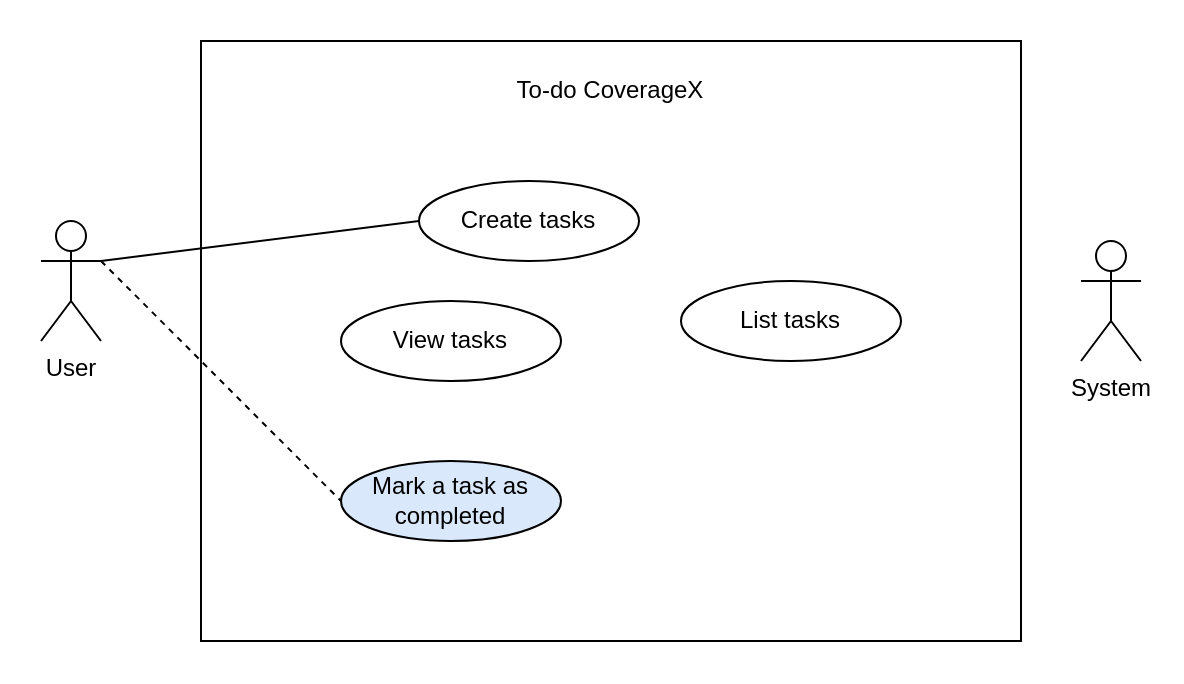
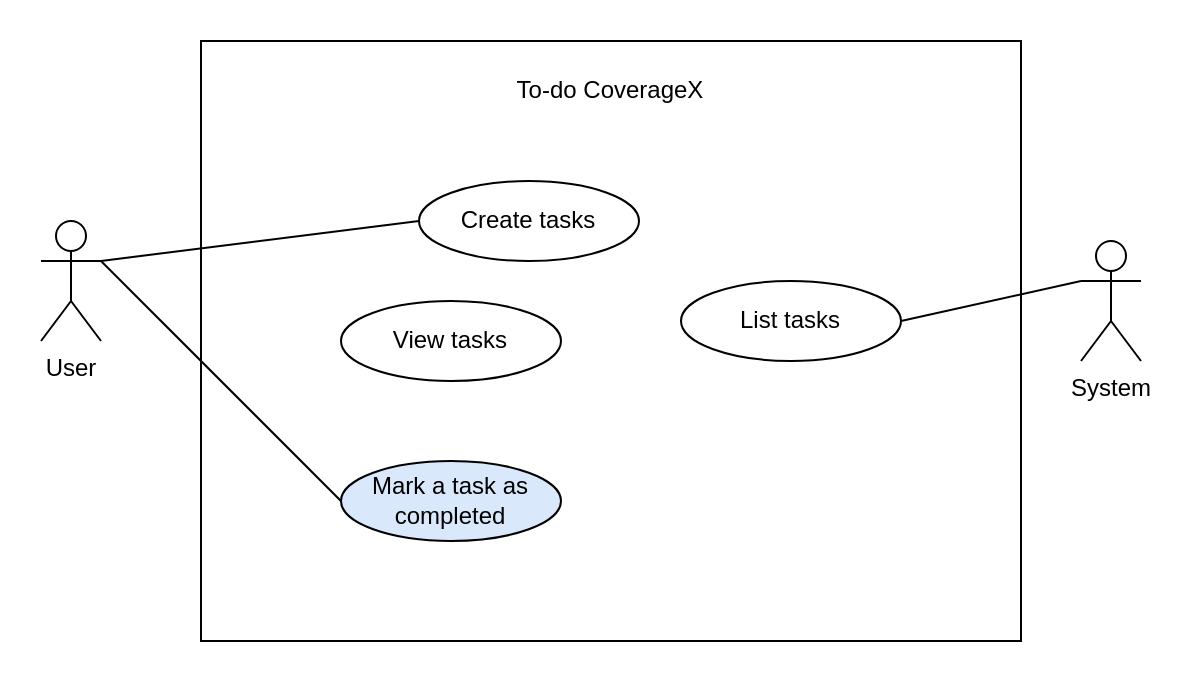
  <mxCell id="0" />
  <mxCell id="1" parent="0" />
  <mxCell id="2" value="" style="rounded=0;whiteSpace=wrap;html=1;" parent="1" vertex="1"><mxGeometry x="100" y="20" width="410" height="300" as="geometry" /></mxCell>
  <mxCell id="3" value="To-do CoverageX" style="text;html=1;align=center;verticalAlign=middle;whiteSpace=wrap;rounded=0;" parent="1" vertex="1"><mxGeometry x="245" y="30" width="120" height="30" as="geometry" /></mxCell>
  <mxCell id="4" value="User" style="shape=umlActor;verticalLabelPosition=bottom;verticalAlign=top;html=1;outlineConnect=0;" parent="1" vertex="1"><mxGeometry x="20" y="110" width="30" height="60" as="geometry" /></mxCell>
  <mxCell id="5" value="System" style="shape=umlActor;verticalLabelPosition=bottom;verticalAlign=top;html=1;outlineConnect=0;" parent="1" vertex="1"><mxGeometry x="540" y="120" width="30" height="60" as="geometry" /></mxCell>
  <mxCell id="6" value="Create tasks" style="ellipse;whiteSpace=wrap;html=1;" parent="1" vertex="1"><mxGeometry x="209" y="90" width="110" height="40" as="geometry" /></mxCell>
  <mxCell id="7" value="View tasks" style="ellipse;whiteSpace=wrap;html=1;" parent="1" vertex="1"><mxGeometry x="170" y="150" width="110" height="40" as="geometry" /></mxCell>
  <mxCell id="8" value="List tasks" style="ellipse;whiteSpace=wrap;html=1;" parent="1" vertex="1"><mxGeometry x="340" y="140" width="110" height="40" as="geometry" /></mxCell>
  <mxCell id="9" value="" style="endArrow=none;html=1;rounded=0;entryX=0;entryY=0.5;entryDx=0;entryDy=0;exitX=1;exitY=0.333;exitDx=0;exitDy=0;exitPerimeter=0;" parent="1" source="4" target="6" edge="1"><mxGeometry width="50" height="50" relative="1" as="geometry"><mxPoint x="60" y="140" as="sourcePoint" /><mxPoint x="180" y="180" as="targetPoint" /></mxGeometry></mxCell>
+ <mxCell id="10" value="" style="endArrow=none;html=1;rounded=0;exitX=1;exitY=0.5;exitDx=0;exitDy=0;entryX=0;entryY=0.333;entryDx=0;entryDy=0;entryPerimeter=0;" parent="1" source="8" target="5" edge="1"><mxGeometry width="50" height="50" relative="1" as="geometry"><mxPoint x="430" y="170" as="sourcePoint" /><mxPoint x="540" y="140" as="targetPoint" /></mxGeometry></mxCell>
  <mxCell id="11" value="Mark a task as completed" style="ellipse;whiteSpace=wrap;html=1;fillColor=#dae8fc;" parent="1" vertex="1"><mxGeometry x="170" y="230" width="110" height="40" as="geometry" /></mxCell>
- <mxCell id="12" value="" style="endArrow=none;html=1;rounded=0;entryX=0;entryY=0.5;entryDx=0;entryDy=0;exitX=1;exitY=0.333;exitDx=0;exitDy=0;exitPerimeter=0;dashed=1;" parent="1" source="4" target="11" edge="1"><mxGeometry width="50" height="50" relative="1" as="geometry"><mxPoint x="40" y="220" as="sourcePoint" /><mxPoint x="160" y="420" as="targetPoint" /></mxGeometry></mxCell>
+ <mxCell id="12" value="" style="endArrow=none;html=1;rounded=0;entryX=0;entryY=0.5;entryDx=0;entryDy=0;exitX=1;exitY=0.333;exitDx=0;exitDy=0;exitPerimeter=0;" parent="1" source="4" target="11" edge="1"><mxGeometry width="50" height="50" relative="1" as="geometry"><mxPoint x="40" y="220" as="sourcePoint" /><mxPoint x="160" y="420" as="targetPoint" /></mxGeometry></mxCell>
